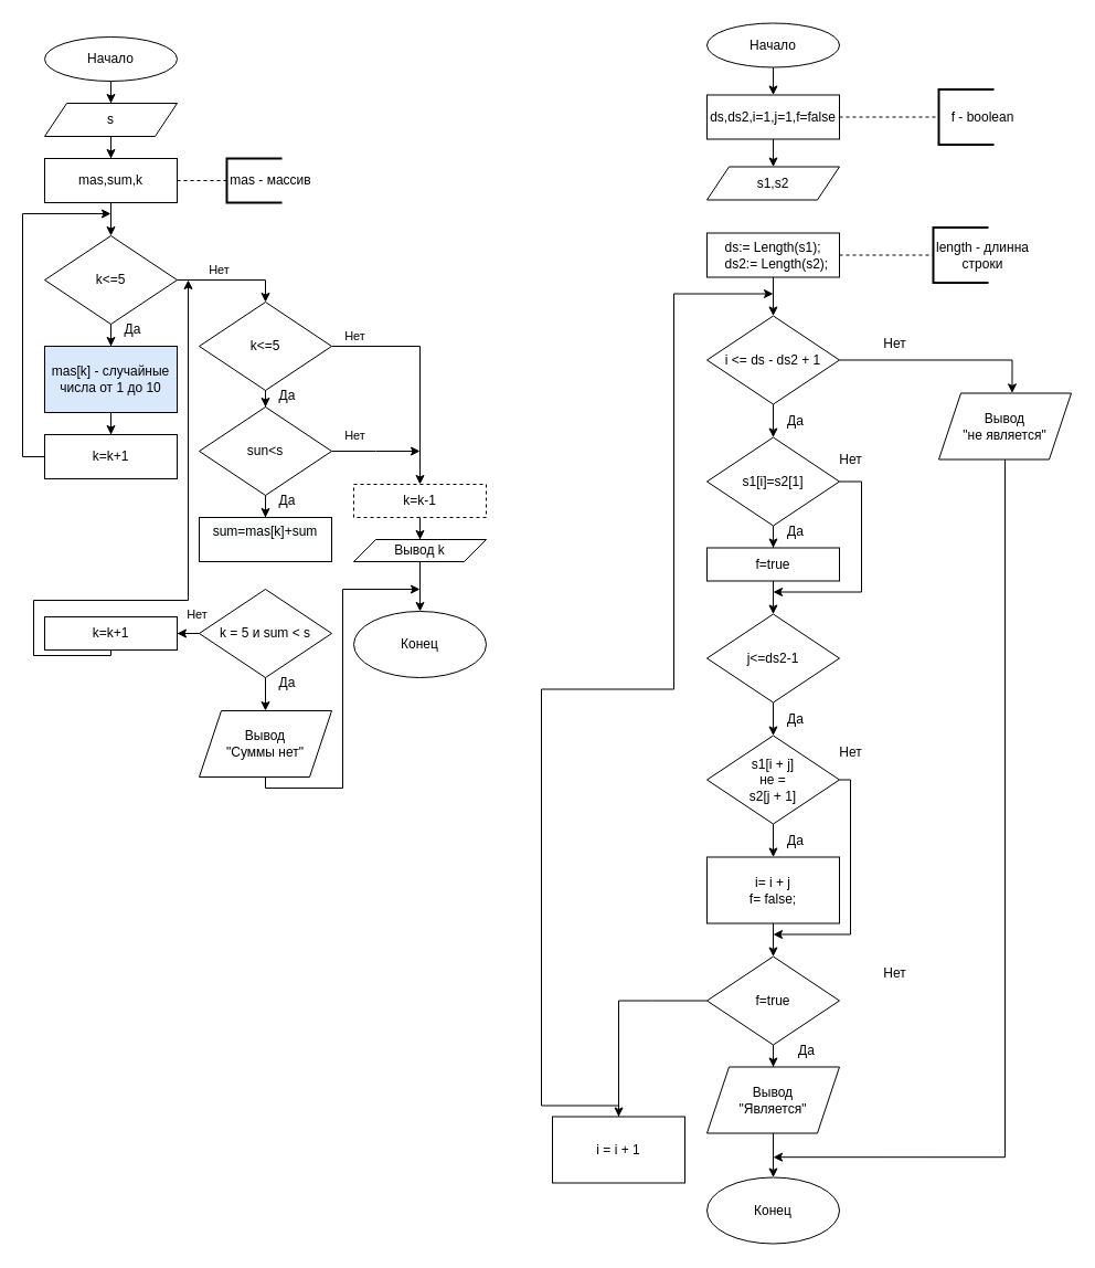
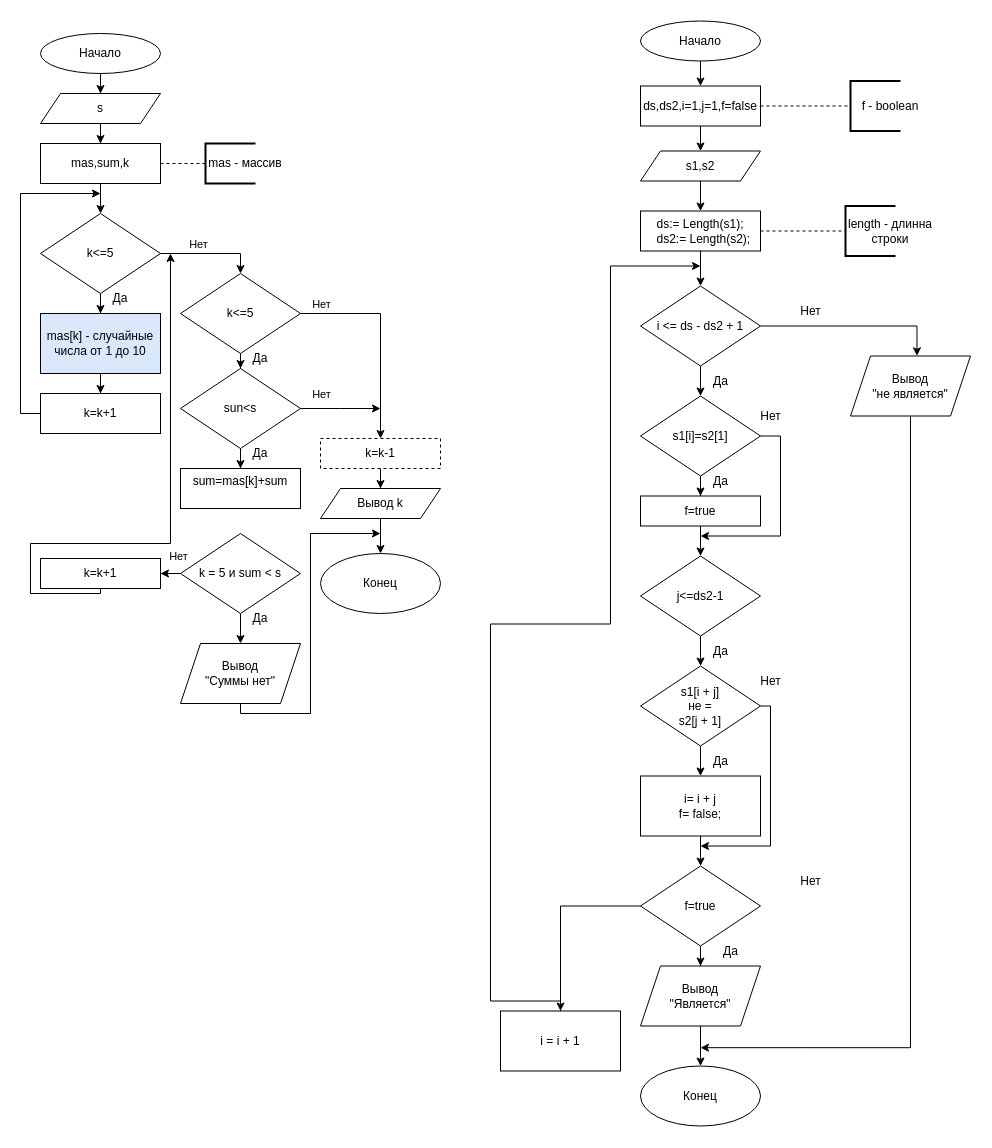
  <mxCell id="0" />
  <mxCell id="1" parent="0" />
  <mxCell id="2" style="edgeStyle=orthogonalEdgeStyle;rounded=0;orthogonalLoop=1;jettySize=auto;html=1;entryX=0.5;entryY=0;entryDx=0;entryDy=0;" parent="1" source="3" target="5" edge="1"><mxGeometry relative="1" as="geometry" /></mxCell>
  <mxCell id="3" value="Начало" style="ellipse;whiteSpace=wrap;html=1;" parent="1" vertex="1"><mxGeometry x="40" y="33" width="120" height="40" as="geometry" /></mxCell>
  <mxCell id="4" value="" style="edgeStyle=orthogonalEdgeStyle;rounded=0;orthogonalLoop=1;jettySize=auto;html=1;" parent="1" source="5" target="7" edge="1"><mxGeometry relative="1" as="geometry" /></mxCell>
  <mxCell id="5" value="s" style="shape=parallelogram;perimeter=parallelogramPerimeter;whiteSpace=wrap;html=1;fixedSize=1;" parent="1" vertex="1"><mxGeometry x="40" y="93" width="120" height="30" as="geometry" /></mxCell>
  <mxCell id="6" value="" style="edgeStyle=orthogonalEdgeStyle;rounded=0;orthogonalLoop=1;jettySize=auto;html=1;" parent="1" source="7" target="11" edge="1"><mxGeometry relative="1" as="geometry" /></mxCell>
  <mxCell id="7" value="mas,sum,k" style="whiteSpace=wrap;html=1;" parent="1" vertex="1"><mxGeometry x="40" y="143" width="120" height="40" as="geometry" /></mxCell>
  <mxCell id="8" style="edgeStyle=orthogonalEdgeStyle;rounded=0;orthogonalLoop=1;jettySize=auto;html=1;" parent="1" source="11" target="13" edge="1"><mxGeometry relative="1" as="geometry" /></mxCell>
  <mxCell id="9" value="" style="edgeStyle=orthogonalEdgeStyle;rounded=0;orthogonalLoop=1;jettySize=auto;html=1;entryX=0.5;entryY=0;entryDx=0;entryDy=0;" parent="1" source="11" target="18" edge="1"><mxGeometry relative="1" as="geometry" /></mxCell>
  <mxCell id="10" value="Нет" style="edgeLabel;html=1;align=center;verticalAlign=middle;resizable=0;points=[];" parent="9" vertex="1" connectable="0"><mxGeometry x="-0.27" y="1" relative="1" as="geometry"><mxPoint y="-9" as="offset" /></mxGeometry></mxCell>
  <mxCell id="11" value="k&amp;lt;=5" style="rhombus;whiteSpace=wrap;html=1;" parent="1" vertex="1"><mxGeometry x="40" y="213" width="120" height="80" as="geometry" /></mxCell>
  <mxCell id="12" value="" style="edgeStyle=orthogonalEdgeStyle;rounded=0;orthogonalLoop=1;jettySize=auto;html=1;" parent="1" source="13" target="15" edge="1"><mxGeometry relative="1" as="geometry" /></mxCell>
  <mxCell id="13" value="mas[k] - случайные числа от 1 до 10" style="whiteSpace=wrap;html=1;fillColor=#dae8fc;" parent="1" vertex="1"><mxGeometry x="40" y="313" width="120" height="60" as="geometry" /></mxCell>
  <mxCell id="14" style="edgeStyle=orthogonalEdgeStyle;rounded=0;orthogonalLoop=1;jettySize=auto;html=1;exitX=0;exitY=0.5;exitDx=0;exitDy=0;" parent="1" source="15" edge="1"><mxGeometry relative="1" as="geometry"><mxPoint x="100" y="193" as="targetPoint" /><Array as="points"><mxPoint x="20" y="413" /><mxPoint x="20" y="193" /></Array></mxGeometry></mxCell>
  <mxCell id="15" value="k=k+1" style="whiteSpace=wrap;html=1;" parent="1" vertex="1"><mxGeometry x="40" y="393" width="120" height="40" as="geometry" /></mxCell>
  <mxCell id="16" value="" style="edgeStyle=orthogonalEdgeStyle;rounded=0;orthogonalLoop=1;jettySize=auto;html=1;" parent="1" source="18" target="21" edge="1"><mxGeometry relative="1" as="geometry" /></mxCell>
  <mxCell id="17" value="" style="edgeStyle=orthogonalEdgeStyle;rounded=0;orthogonalLoop=1;jettySize=auto;html=1;" parent="1" source="18" target="25" edge="1"><mxGeometry relative="1" as="geometry" /></mxCell>
  <mxCell id="18" value="k&amp;lt;=5" style="rhombus;whiteSpace=wrap;html=1;" parent="1" vertex="1"><mxGeometry x="180" y="273" width="120" height="80" as="geometry" /></mxCell>
  <mxCell id="19" style="edgeStyle=orthogonalEdgeStyle;rounded=0;orthogonalLoop=1;jettySize=auto;html=1;" parent="1" source="21" edge="1"><mxGeometry relative="1" as="geometry"><mxPoint x="380" y="408" as="targetPoint" /></mxGeometry></mxCell>
  <mxCell id="20" style="edgeStyle=orthogonalEdgeStyle;rounded=0;orthogonalLoop=1;jettySize=auto;html=1;entryX=0.5;entryY=0;entryDx=0;entryDy=0;" parent="1" source="21" target="34" edge="1"><mxGeometry relative="1" as="geometry" /></mxCell>
  <mxCell id="21" value="sun&amp;lt;s" style="rhombus;whiteSpace=wrap;html=1;" parent="1" vertex="1"><mxGeometry x="180" y="368" width="120" height="80" as="geometry" /></mxCell>
  <mxCell id="22" style="edgeStyle=orthogonalEdgeStyle;rounded=0;orthogonalLoop=1;jettySize=auto;html=1;exitX=0.5;exitY=1;exitDx=0;exitDy=0;" edge="1" parent="1" source="23"><mxGeometry relative="1" as="geometry"><mxPoint x="170" y="253" as="targetPoint" /><Array as="points"><mxPoint x="100" y="593" /><mxPoint x="30" y="593" /><mxPoint x="30" y="543" /><mxPoint x="170" y="543" /></Array></mxGeometry></mxCell>
  <mxCell id="23" value="k=k+1" style="whiteSpace=wrap;html=1;" parent="1" vertex="1"><mxGeometry x="40" y="558" width="120" height="30" as="geometry" /></mxCell>
  <mxCell id="24" style="edgeStyle=orthogonalEdgeStyle;rounded=0;orthogonalLoop=1;jettySize=auto;html=1;entryX=0.5;entryY=0;entryDx=0;entryDy=0;" parent="1" source="25" target="27" edge="1"><mxGeometry relative="1" as="geometry" /></mxCell>
  <mxCell id="25" value="k=k-1" style="whiteSpace=wrap;html=1;dashed=1;" parent="1" vertex="1"><mxGeometry x="320" y="438" width="120" height="30" as="geometry" /></mxCell>
  <mxCell id="26" style="edgeStyle=orthogonalEdgeStyle;rounded=0;orthogonalLoop=1;jettySize=auto;html=1;entryX=0.5;entryY=0;entryDx=0;entryDy=0;" parent="1" source="27" target="28" edge="1"><mxGeometry relative="1" as="geometry" /></mxCell>
- <mxCell id="27" value="Вывод k" style="shape=parallelogram;perimeter=parallelogramPerimeter;whiteSpace=wrap;html=1;fixedSize=1;" parent="1" vertex="1"><mxGeometry x="320" y="488" width="120" height="20" as="geometry" /></mxCell>
+ <mxCell id="27" value="Вывод k" style="shape=parallelogram;perimeter=parallelogramPerimeter;whiteSpace=wrap;html=1;fixedSize=1;" parent="1" vertex="1"><mxGeometry x="320" y="488" width="120" height="30" as="geometry" /></mxCell>
  <mxCell id="28" value="Конец" style="ellipse;whiteSpace=wrap;html=1;" parent="1" vertex="1"><mxGeometry x="320" y="553" width="120" height="60" as="geometry" /></mxCell>
  <mxCell id="29" value="Да" style="text;html=1;strokeColor=none;fillColor=none;align=center;verticalAlign=middle;whiteSpace=wrap;rounded=0;" parent="1" vertex="1"><mxGeometry x="90" y="283" width="60" height="30" as="geometry" /></mxCell>
  <mxCell id="30" value="Да" style="text;html=1;strokeColor=none;fillColor=none;align=center;verticalAlign=middle;whiteSpace=wrap;rounded=0;" parent="1" vertex="1"><mxGeometry x="230" y="343" width="60" height="30" as="geometry" /></mxCell>
  <mxCell id="31" value="Да" style="text;html=1;strokeColor=none;fillColor=none;align=center;verticalAlign=middle;whiteSpace=wrap;rounded=0;" parent="1" vertex="1"><mxGeometry x="230" y="438" width="60" height="30" as="geometry" /></mxCell>
  <mxCell id="32" value="Нет" style="edgeLabel;html=1;align=center;verticalAlign=middle;resizable=0;points=[];" parent="1" vertex="1" connectable="0"><mxGeometry x="320" y="303" as="geometry" /></mxCell>
  <mxCell id="33" value="Нет" style="edgeLabel;html=1;align=center;verticalAlign=middle;resizable=0;points=[];" parent="1" vertex="1" connectable="0"><mxGeometry x="320" y="393" as="geometry" /></mxCell>
  <mxCell id="34" value="&#10;&lt;span style=&quot;color: rgb(0, 0, 0); font-family: Helvetica; font-size: 12px; font-style: normal; font-variant-ligatures: normal; font-variant-caps: normal; font-weight: 400; letter-spacing: normal; orphans: 2; text-align: center; text-indent: 0px; text-transform: none; widows: 2; word-spacing: 0px; -webkit-text-stroke-width: 0px; background-color: rgb(248, 249, 250); text-decoration-thickness: initial; text-decoration-style: initial; text-decoration-color: initial; float: none; display: inline !important;&quot;&gt;sum=mas[k]+sum&lt;/span&gt;&#10;&#10;" style="rounded=0;whiteSpace=wrap;html=1;" parent="1" vertex="1"><mxGeometry x="180" y="468" width="120" height="40" as="geometry" /></mxCell>
  <mxCell id="35" value="" style="endArrow=none;dashed=1;html=1;rounded=0;" edge="1" parent="1" target="36"><mxGeometry width="50" height="50" relative="1" as="geometry"><mxPoint x="160" y="163" as="sourcePoint" /><mxPoint x="230" y="163" as="targetPoint" /></mxGeometry></mxCell>
  <mxCell id="36" value="" style="strokeWidth=2;html=1;shape=mxgraph.flowchart.annotation_1;align=left;pointerEvents=1;" vertex="1" parent="1"><mxGeometry x="205" y="143" width="50" height="40" as="geometry" /></mxCell>
  <mxCell id="37" value="mas - массив" style="text;html=1;strokeColor=none;fillColor=none;align=center;verticalAlign=middle;whiteSpace=wrap;rounded=0;" vertex="1" parent="1"><mxGeometry x="205" y="148" width="80" height="30" as="geometry" /></mxCell>
  <mxCell id="38" value="" style="edgeStyle=orthogonalEdgeStyle;rounded=0;orthogonalLoop=1;jettySize=auto;html=1;" edge="1" parent="1" source="40" target="42"><mxGeometry relative="1" as="geometry" /></mxCell>
  <mxCell id="39" value="" style="edgeStyle=orthogonalEdgeStyle;rounded=0;orthogonalLoop=1;jettySize=auto;html=1;" edge="1" parent="1" source="40" target="23"><mxGeometry relative="1" as="geometry" /></mxCell>
  <mxCell id="40" value="k = 5 и sum &amp;lt; s" style="rhombus;whiteSpace=wrap;html=1;" vertex="1" parent="1"><mxGeometry x="180" y="533" width="120" height="80" as="geometry" /></mxCell>
  <mxCell id="41" style="edgeStyle=orthogonalEdgeStyle;rounded=0;orthogonalLoop=1;jettySize=auto;html=1;exitX=0.5;exitY=1;exitDx=0;exitDy=0;" edge="1" parent="1" source="42"><mxGeometry relative="1" as="geometry"><mxPoint x="380" y="533" as="targetPoint" /><Array as="points"><mxPoint x="240" y="713" /><mxPoint x="310" y="713" /><mxPoint x="310" y="533" /></Array></mxGeometry></mxCell>
  <mxCell id="42" value="Вывод&lt;br&gt;&quot;Суммы нет&quot;" style="shape=parallelogram;perimeter=parallelogramPerimeter;whiteSpace=wrap;html=1;fixedSize=1;" vertex="1" parent="1"><mxGeometry x="180" y="643" width="120" height="60" as="geometry" /></mxCell>
  <mxCell id="43" value="Да" style="text;html=1;strokeColor=none;fillColor=none;align=center;verticalAlign=middle;whiteSpace=wrap;rounded=0;" vertex="1" parent="1"><mxGeometry x="230" y="603" width="60" height="30" as="geometry" /></mxCell>
  <mxCell id="44" value="Нет" style="edgeLabel;html=1;align=center;verticalAlign=middle;resizable=0;points=[];" vertex="1" connectable="0" parent="1"><mxGeometry x="189.997" y="468" as="geometry"><mxPoint x="-12" y="87" as="offset" /></mxGeometry></mxCell>
  <mxCell id="45" value="" style="edgeStyle=orthogonalEdgeStyle;rounded=0;orthogonalLoop=1;jettySize=auto;html=1;" edge="1" parent="1" source="46" target="50"><mxGeometry relative="1" as="geometry" /></mxCell>
  <mxCell id="46" value="Начало" style="ellipse;whiteSpace=wrap;html=1;" vertex="1" parent="1"><mxGeometry x="640" y="20.5" width="120" height="40" as="geometry" /></mxCell>
+ <mxCell id="47" value="" style="edgeStyle=orthogonalEdgeStyle;rounded=0;orthogonalLoop=1;jettySize=auto;html=1;" edge="1" parent="1" source="48" target="55"><mxGeometry relative="1" as="geometry" /></mxCell>
  <mxCell id="48" value="s1,s2" style="shape=parallelogram;perimeter=parallelogramPerimeter;whiteSpace=wrap;html=1;fixedSize=1;" vertex="1" parent="1"><mxGeometry x="640" y="150.5" width="120" height="30" as="geometry" /></mxCell>
  <mxCell id="49" value="" style="edgeStyle=orthogonalEdgeStyle;rounded=0;orthogonalLoop=1;jettySize=auto;html=1;" edge="1" parent="1" source="50" target="48"><mxGeometry relative="1" as="geometry" /></mxCell>
  <mxCell id="50" value="ds,ds2,i=1,j=1,f=false" style="rounded=0;whiteSpace=wrap;html=1;" vertex="1" parent="1"><mxGeometry x="640" y="85.5" width="120" height="40" as="geometry" /></mxCell>
  <mxCell id="51" value="" style="endArrow=none;dashed=1;html=1;rounded=0;exitX=1;exitY=0.5;exitDx=0;exitDy=0;" edge="1" parent="1" source="50"><mxGeometry width="50" height="50" relative="1" as="geometry"><mxPoint x="830" y="125.5" as="sourcePoint" /><mxPoint x="850" y="105.5" as="targetPoint" /></mxGeometry></mxCell>
  <mxCell id="52" value="" style="strokeWidth=2;html=1;shape=mxgraph.flowchart.annotation_1;align=left;pointerEvents=1;" vertex="1" parent="1"><mxGeometry x="850" y="80.5" width="50" height="50" as="geometry" /></mxCell>
  <mxCell id="53" value="f - boolean" style="text;html=1;strokeColor=none;fillColor=none;align=center;verticalAlign=middle;whiteSpace=wrap;rounded=0;" vertex="1" parent="1"><mxGeometry x="860" y="90.5" width="60" height="30" as="geometry" /></mxCell>
  <mxCell id="54" value="" style="edgeStyle=orthogonalEdgeStyle;rounded=0;orthogonalLoop=1;jettySize=auto;html=1;" edge="1" parent="1" source="55" target="61"><mxGeometry relative="1" as="geometry" /></mxCell>
  <mxCell id="55" value="&lt;div&gt;ds:= Length(s1);&lt;/div&gt;&lt;div&gt;&amp;nbsp; ds2:= Length(s2);&lt;/div&gt;" style="whiteSpace=wrap;html=1;" vertex="1" parent="1"><mxGeometry x="640" y="210.5" width="120" height="40" as="geometry" /></mxCell>
  <mxCell id="56" value="" style="endArrow=none;dashed=1;html=1;rounded=0;exitX=1;exitY=0.5;exitDx=0;exitDy=0;entryX=0;entryY=0.5;entryDx=0;entryDy=0;entryPerimeter=0;" edge="1" parent="1" source="55" target="57"><mxGeometry width="50" height="50" relative="1" as="geometry"><mxPoint x="770" y="115.5" as="sourcePoint" /><mxPoint x="860" y="115.5" as="targetPoint" /></mxGeometry></mxCell>
  <mxCell id="57" value="" style="strokeWidth=2;html=1;shape=mxgraph.flowchart.annotation_1;align=left;pointerEvents=1;" vertex="1" parent="1"><mxGeometry x="845" y="205.5" width="50" height="50" as="geometry" /></mxCell>
  <mxCell id="58" value="length - длинна строки" style="text;html=1;strokeColor=none;fillColor=none;align=center;verticalAlign=middle;whiteSpace=wrap;rounded=0;" vertex="1" parent="1"><mxGeometry x="845" y="215.5" width="90" height="30" as="geometry" /></mxCell>
  <mxCell id="59" value="" style="edgeStyle=orthogonalEdgeStyle;rounded=0;orthogonalLoop=1;jettySize=auto;html=1;entryX=0.554;entryY=-0.003;entryDx=0;entryDy=0;entryPerimeter=0;" edge="1" parent="1" source="61" target="63"><mxGeometry relative="1" as="geometry" /></mxCell>
  <mxCell id="60" value="" style="edgeStyle=orthogonalEdgeStyle;rounded=0;orthogonalLoop=1;jettySize=auto;html=1;" edge="1" parent="1" source="61" target="67"><mxGeometry relative="1" as="geometry" /></mxCell>
  <mxCell id="61" value="i &amp;lt;= ds - ds2 + 1" style="rhombus;whiteSpace=wrap;html=1;" vertex="1" parent="1"><mxGeometry x="640" y="285.5" width="120" height="80" as="geometry" /></mxCell>
  <mxCell id="62" style="edgeStyle=orthogonalEdgeStyle;rounded=0;orthogonalLoop=1;jettySize=auto;html=1;exitX=0.5;exitY=1;exitDx=0;exitDy=0;" edge="1" parent="1" source="63"><mxGeometry relative="1" as="geometry"><mxPoint x="700" y="1047.184" as="targetPoint" /><Array as="points"><mxPoint x="910" y="1047.5" /></Array></mxGeometry></mxCell>
  <mxCell id="63" value="Вывод &lt;br&gt;&quot;не является&quot;" style="shape=parallelogram;perimeter=parallelogramPerimeter;whiteSpace=wrap;html=1;fixedSize=1;" vertex="1" parent="1"><mxGeometry x="850" y="355.5" width="120" height="60" as="geometry" /></mxCell>
  <mxCell id="64" value="Нет" style="text;html=1;align=center;verticalAlign=middle;resizable=0;points=[];autosize=1;strokeColor=none;fillColor=none;" vertex="1" parent="1"><mxGeometry x="790" y="295.5" width="40" height="30" as="geometry" /></mxCell>
  <mxCell id="65" value="" style="edgeStyle=orthogonalEdgeStyle;rounded=0;orthogonalLoop=1;jettySize=auto;html=1;" edge="1" parent="1" source="67" target="70"><mxGeometry relative="1" as="geometry" /></mxCell>
  <mxCell id="66" style="edgeStyle=orthogonalEdgeStyle;rounded=0;orthogonalLoop=1;jettySize=auto;html=1;" edge="1" parent="1" source="67"><mxGeometry relative="1" as="geometry"><mxPoint x="700" y="535.5" as="targetPoint" /><Array as="points"><mxPoint x="780" y="435.5" /><mxPoint x="780" y="535.5" /></Array></mxGeometry></mxCell>
  <mxCell id="67" value="s1[i]=s2[1]" style="rhombus;whiteSpace=wrap;html=1;" vertex="1" parent="1"><mxGeometry x="640" y="395.5" width="120" height="80" as="geometry" /></mxCell>
  <mxCell id="68" value="Да" style="text;html=1;align=center;verticalAlign=middle;resizable=0;points=[];autosize=1;strokeColor=none;fillColor=none;" vertex="1" parent="1"><mxGeometry x="700" y="365.5" width="40" height="30" as="geometry" /></mxCell>
  <mxCell id="69" value="" style="edgeStyle=orthogonalEdgeStyle;rounded=0;orthogonalLoop=1;jettySize=auto;html=1;" edge="1" parent="1" source="70" target="73"><mxGeometry relative="1" as="geometry" /></mxCell>
  <mxCell id="70" value="f=true" style="whiteSpace=wrap;html=1;" vertex="1" parent="1"><mxGeometry x="640" y="495.5" width="120" height="30" as="geometry" /></mxCell>
  <mxCell id="71" value="Да" style="text;html=1;align=center;verticalAlign=middle;resizable=0;points=[];autosize=1;strokeColor=none;fillColor=none;" vertex="1" parent="1"><mxGeometry x="700" y="465.5" width="40" height="30" as="geometry" /></mxCell>
  <mxCell id="72" value="" style="edgeStyle=orthogonalEdgeStyle;rounded=0;orthogonalLoop=1;jettySize=auto;html=1;" edge="1" parent="1" source="73" target="76"><mxGeometry relative="1" as="geometry" /></mxCell>
  <mxCell id="73" value="j&amp;lt;=ds2-1" style="rhombus;whiteSpace=wrap;html=1;" vertex="1" parent="1"><mxGeometry x="640" y="555.5" width="120" height="80" as="geometry" /></mxCell>
  <mxCell id="74" value="" style="edgeStyle=orthogonalEdgeStyle;rounded=0;orthogonalLoop=1;jettySize=auto;html=1;" edge="1" parent="1" source="76" target="78"><mxGeometry relative="1" as="geometry" /></mxCell>
  <mxCell id="75" style="edgeStyle=orthogonalEdgeStyle;rounded=0;orthogonalLoop=1;jettySize=auto;html=1;" edge="1" parent="1" source="76"><mxGeometry relative="1" as="geometry"><mxPoint x="700" y="845.5" as="targetPoint" /><Array as="points"><mxPoint x="770" y="705.5" /><mxPoint x="770" y="845.5" /></Array></mxGeometry></mxCell>
  <mxCell id="76" value="s1[i + j]&lt;br&gt;не = &lt;br&gt;s2[j + 1]" style="rhombus;whiteSpace=wrap;html=1;" vertex="1" parent="1"><mxGeometry x="640" y="665.5" width="120" height="80" as="geometry" /></mxCell>
  <mxCell id="77" value="" style="edgeStyle=orthogonalEdgeStyle;rounded=0;orthogonalLoop=1;jettySize=auto;html=1;" edge="1" parent="1" source="78" target="83"><mxGeometry relative="1" as="geometry" /></mxCell>
  <mxCell id="78" value="&lt;div&gt;i= i + j&lt;/div&gt;&lt;div&gt;&lt;span style=&quot;background-color: initial;&quot;&gt;f= false;&lt;/span&gt;&lt;/div&gt;" style="whiteSpace=wrap;html=1;" vertex="1" parent="1"><mxGeometry x="640" y="775.5" width="120" height="60" as="geometry" /></mxCell>
  <mxCell id="79" value="Да" style="text;html=1;align=center;verticalAlign=middle;resizable=0;points=[];autosize=1;strokeColor=none;fillColor=none;" vertex="1" parent="1"><mxGeometry x="700" y="635.5" width="40" height="30" as="geometry" /></mxCell>
  <mxCell id="80" value="Да" style="text;html=1;align=center;verticalAlign=middle;resizable=0;points=[];autosize=1;strokeColor=none;fillColor=none;" vertex="1" parent="1"><mxGeometry x="700" y="745.5" width="40" height="30" as="geometry" /></mxCell>
  <mxCell id="81" value="" style="edgeStyle=orthogonalEdgeStyle;rounded=0;orthogonalLoop=1;jettySize=auto;html=1;" edge="1" parent="1" source="83" target="85"><mxGeometry relative="1" as="geometry" /></mxCell>
  <mxCell id="82" style="edgeStyle=orthogonalEdgeStyle;rounded=0;orthogonalLoop=1;jettySize=auto;html=1;entryX=0.5;entryY=0;entryDx=0;entryDy=0;" edge="1" parent="1" source="83" target="91"><mxGeometry relative="1" as="geometry"><Array as="points"><mxPoint x="590" y="905.5" /><mxPoint x="590" y="905.5" /></Array></mxGeometry></mxCell>
  <mxCell id="83" value="f=true" style="rhombus;whiteSpace=wrap;html=1;" vertex="1" parent="1"><mxGeometry x="640" y="865.5" width="120" height="80" as="geometry" /></mxCell>
  <mxCell id="84" value="" style="edgeStyle=orthogonalEdgeStyle;rounded=0;orthogonalLoop=1;jettySize=auto;html=1;" edge="1" parent="1" source="85" target="87"><mxGeometry relative="1" as="geometry" /></mxCell>
  <mxCell id="85" value="Вывод&lt;br&gt;&quot;Является&quot;" style="shape=parallelogram;perimeter=parallelogramPerimeter;whiteSpace=wrap;html=1;fixedSize=1;" vertex="1" parent="1"><mxGeometry x="640" y="965.5" width="120" height="60" as="geometry" /></mxCell>
  <mxCell id="86" value="Да" style="text;html=1;align=center;verticalAlign=middle;resizable=0;points=[];autosize=1;strokeColor=none;fillColor=none;" vertex="1" parent="1"><mxGeometry x="710" y="935.5" width="40" height="30" as="geometry" /></mxCell>
  <mxCell id="87" value="Конец" style="ellipse;whiteSpace=wrap;html=1;" vertex="1" parent="1"><mxGeometry x="640" y="1065.5" width="120" height="60" as="geometry" /></mxCell>
  <mxCell id="88" value="Нет" style="text;html=1;align=center;verticalAlign=middle;resizable=0;points=[];autosize=1;strokeColor=none;fillColor=none;" vertex="1" parent="1"><mxGeometry x="750" y="400.5" width="40" height="30" as="geometry" /></mxCell>
  <mxCell id="89" value="Нет" style="text;html=1;align=center;verticalAlign=middle;resizable=0;points=[];autosize=1;strokeColor=none;fillColor=none;" vertex="1" parent="1"><mxGeometry x="750" y="665.5" width="40" height="30" as="geometry" /></mxCell>
  <mxCell id="90" style="edgeStyle=orthogonalEdgeStyle;rounded=0;orthogonalLoop=1;jettySize=auto;html=1;exitX=0.5;exitY=1;exitDx=0;exitDy=0;" edge="1" parent="1" source="91"><mxGeometry relative="1" as="geometry"><mxPoint x="700" y="265.5" as="targetPoint" /><Array as="points"><mxPoint x="560" y="1000.5" /><mxPoint x="490" y="1000.5" /><mxPoint x="490" y="623.5" /><mxPoint x="610" y="623.5" /><mxPoint x="610" y="265.5" /></Array></mxGeometry></mxCell>
  <mxCell id="91" value="i = i + 1" style="whiteSpace=wrap;html=1;" vertex="1" parent="1"><mxGeometry x="500" y="1010.5" width="120" height="60" as="geometry" /></mxCell>
  <mxCell id="92" value="Нет" style="text;html=1;align=center;verticalAlign=middle;resizable=0;points=[];autosize=1;strokeColor=none;fillColor=none;" vertex="1" parent="1"><mxGeometry x="790" y="865.5" width="40" height="30" as="geometry" /></mxCell>
